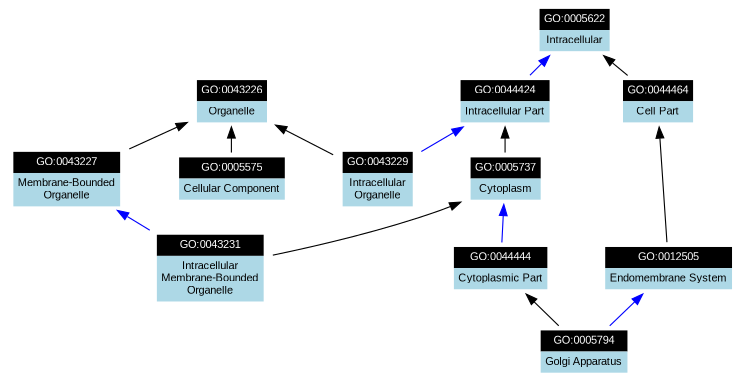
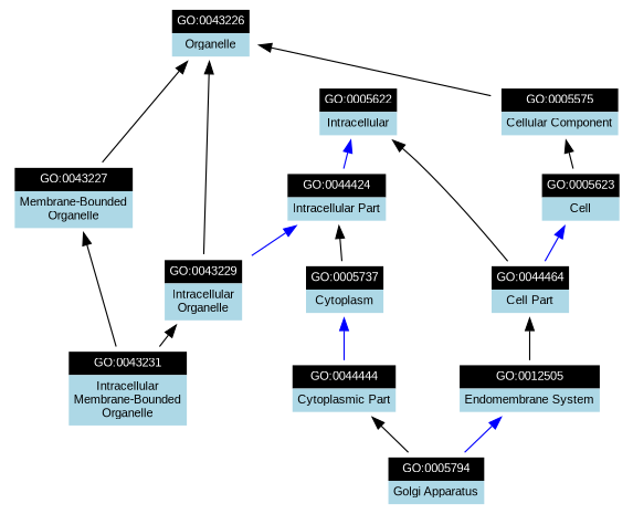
  digraph {
    nodesep=0.5
    ranksep=0.25
    node [fixedsize=false fontname=Arial fontsize=10 shape=none]
    edge [dir=back]
    n1 [label=<     <TABLE BORDER="0" CELLPADDING="4" CELLSPACING="0">       <TR><TD BORDER="0" BGCOLOR="black"><FONT COLOR="white">GO:0005575</FONT></TD></TR>       <TR><TD BORDER="0" COLOR="red" BGCOLOR="#add8e6">Cellular Component</TD></TR>     </TABLE>   >]
+   n2 [label=<     <TABLE BORDER="0" CELLPADDING="4" CELLSPACING="0">       <TR><TD BORDER="0" BGCOLOR="black"><FONT COLOR="white">GO:0005623</FONT></TD></TR>       <TR><TD BORDER="0" COLOR="red" BGCOLOR="#add8e6">Cell</TD></TR>     </TABLE>   >]
    n3 [label=<     <TABLE BORDER="0" CELLPADDING="4" CELLSPACING="0">       <TR><TD BORDER="0" BGCOLOR="black"><FONT COLOR="white">GO:0043226</FONT></TD></TR>       <TR><TD BORDER="0" COLOR="red" BGCOLOR="#add8e6">Organelle</TD></TR>     </TABLE>   >]
    n4 [label=<     <TABLE BORDER="0" CELLPADDING="4" CELLSPACING="0">       <TR><TD BORDER="0" BGCOLOR="black"><FONT COLOR="white">GO:0043227</FONT></TD></TR>       <TR><TD BORDER="0" COLOR="red" BGCOLOR="#add8e6">Membrane-Bounded<BR/>Organelle</TD></TR>     </TABLE>   >]
    n5 [label=<     <TABLE BORDER="0" CELLPADDING="4" CELLSPACING="0">       <TR><TD BORDER="0" BGCOLOR="black"><FONT COLOR="white">GO:0043229</FONT></TD></TR>       <TR><TD BORDER="0" COLOR="red" BGCOLOR="#add8e6">Intracellular<BR/>Organelle</TD></TR>     </TABLE>   >]
    n6 [label=<     <TABLE BORDER="0" CELLPADDING="4" CELLSPACING="0">       <TR><TD BORDER="0" BGCOLOR="black"><FONT COLOR="white">GO:0044464</FONT></TD></TR>       <TR><TD BORDER="0" COLOR="red" BGCOLOR="#add8e6">Cell Part</TD></TR>     </TABLE>   >]
    n7 [label=<     <TABLE BORDER="0" CELLPADDING="4" CELLSPACING="0">       <TR><TD BORDER="0" BGCOLOR="black"><FONT COLOR="white">GO:0043231</FONT></TD></TR>       <TR><TD BORDER="0" COLOR="red" BGCOLOR="#add8e6">Intracellular<BR/>Membrane-Bounded<BR/>Organelle</TD></TR>     </TABLE>   >]
    n8 [label=<     <TABLE BORDER="0" CELLPADDING="4" CELLSPACING="0">       <TR><TD BORDER="0" BGCOLOR="black"><FONT COLOR="white">GO:0012505</FONT></TD></TR>       <TR><TD BORDER="0" COLOR="red" BGCOLOR="#add8e6">Endomembrane System</TD></TR>     </TABLE>   >]
    n9 [label=<     <TABLE BORDER="0" CELLPADDING="4" CELLSPACING="0">       <TR><TD BORDER="0" BGCOLOR="black"><FONT COLOR="white">GO:0005622</FONT></TD></TR>       <TR><TD BORDER="0" COLOR="red" BGCOLOR="#add8e6">Intracellular</TD></TR>     </TABLE>   >]
    n10 [label=<     <TABLE BORDER="0" CELLPADDING="4" CELLSPACING="0">       <TR><TD BORDER="0" BGCOLOR="black"><FONT COLOR="white">GO:0044424</FONT></TD></TR>       <TR><TD BORDER="0" COLOR="red" BGCOLOR="#add8e6">Intracellular Part</TD></TR>     </TABLE>   >]
    n11 [label=<     <TABLE BORDER="0" CELLPADDING="4" CELLSPACING="0">       <TR><TD BORDER="0" BGCOLOR="black"><FONT COLOR="white">GO:0005794</FONT></TD></TR>       <TR><TD BORDER="0" COLOR="red" BGCOLOR="#add8e6">Golgi Apparatus</TD></TR>     </TABLE>   >]
    n12 [label=<     <TABLE BORDER="0" CELLPADDING="4" CELLSPACING="0">       <TR><TD BORDER="0" BGCOLOR="black"><FONT COLOR="white">GO:0005737</FONT></TD></TR>       <TR><TD BORDER="0" COLOR="red" BGCOLOR="#add8e6">Cytoplasm</TD></TR>     </TABLE>   >]
    n13 [label=<     <TABLE BORDER="0" CELLPADDING="4" CELLSPACING="0">       <TR><TD BORDER="0" BGCOLOR="black"><FONT COLOR="white">GO:0044444</FONT></TD></TR>       <TR><TD BORDER="0" COLOR="red" BGCOLOR="#add8e6">Cytoplasmic Part</TD></TR>     </TABLE>   >]
+   n1 -> n2
+   n2 -> n6 [color=blue]
    n3 -> n1
    n3 -> n4
    n3 -> n5
-   n4 -> n7 [color=blue]
-   n12 -> n7
+   n4 -> n7
+   n5 -> n7
    n6 -> n8
    n8 -> n11 [color=blue]
    n9 -> n6
    n9 -> n10 [color=blue]
    n10 -> n5 [color=blue]
    n10 -> n12
    n12 -> n13 [color=blue]
    n13 -> n11
  }
